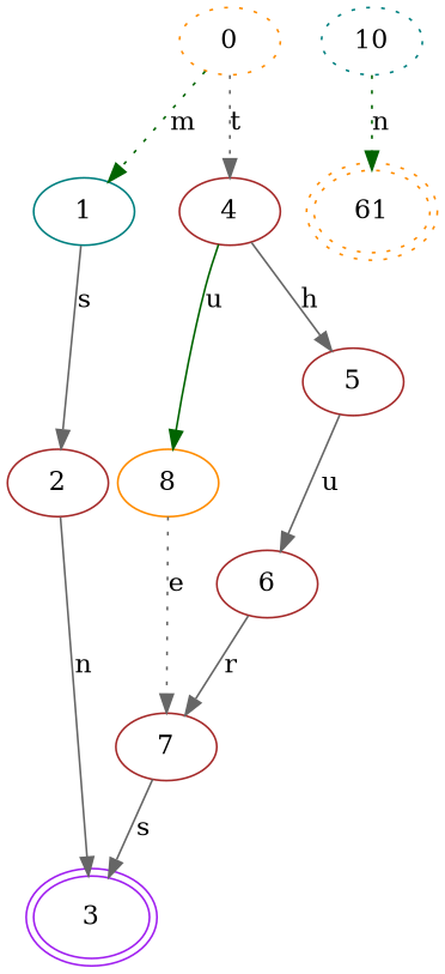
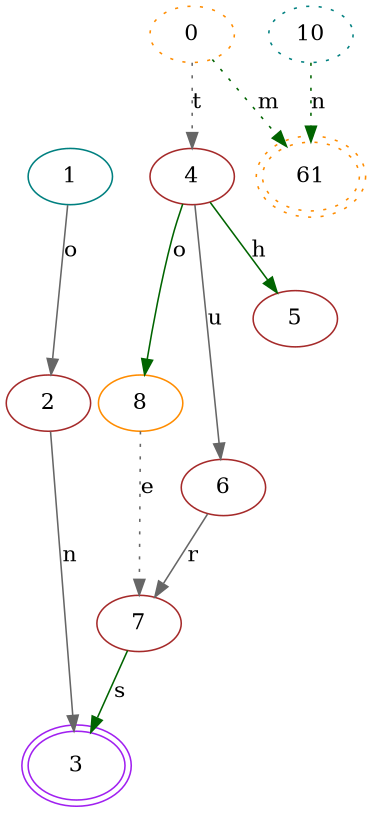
  digraph {
    labeljust=l
    labelloc=l
    rankdir=TB
    node [color=brown]
    edge [color=gray40]
    0 [color=darkorange style=dotted]
    1 [color=teal]
    4
    2
    5
    8 [color=darkorange]
    3 [color=purple peripheries=2]
    6
    7
    10 [color=teal style=dotted]
    n11 [color=darkorange label=61 peripheries=2 style=dotted]
-   0 -> 1 [color=darkgreen label=m style=dotted]
+   0 -> n11 [color=darkgreen label=m style=dotted]
    0 -> 4 [label=t style=dotted]
-   1 -> 2 [label=s]
-   4 -> 5 [label=h]
-   4 -> 8 [color=darkgreen label=u]
+   1 -> 2 [label=o]
+   4 -> 5 [color=darkgreen label=h]
+   4 -> 8 [color=darkgreen label=o]
    2 -> 3 [label=n]
-   5 -> 6 [label=u]
+   4 -> 6 [label=u]
    8 -> 7 [label=e style=dotted]
    6 -> 7 [label=r]
-   7 -> 3 [label=s]
+   7 -> 3 [color=darkgreen label=s]
    10 -> n11 [color=darkgreen label=n style=dotted]
  }
